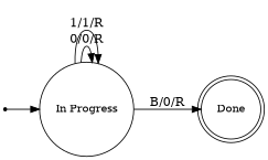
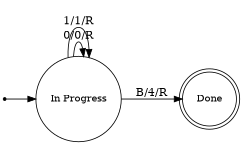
  digraph {
    rankdir=LR
    node [fontsize=12]
    n1 [label="In Progress" shape=circle]
    n2 [label=Done shape=doublecircle]
    n3 [label=Done shape=point]
    n1 -> n1 [label="0/0/R"]
    n1 -> n1 [label="1/1/R"]
-   n1 -> n2 [label="B/0/R"]
+   n1 -> n2 [label="B/4/R"]
    n3 -> n1
  }
